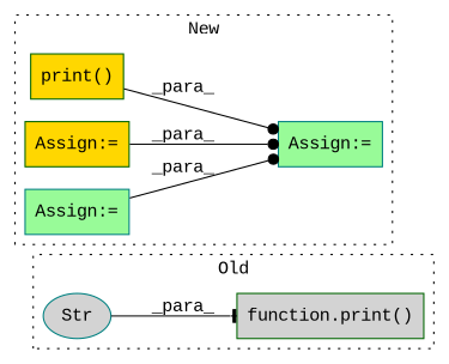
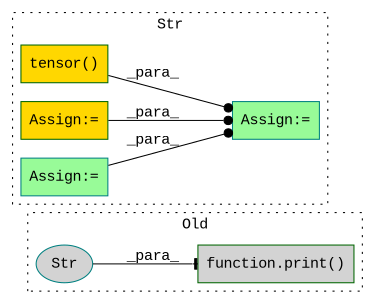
  digraph {
    fontname="Liberation Mono"
    rankdir=LR
    node [a=68 color=darkgreen fillcolor=lightgrey fontname="Liberation Mono" l=3 shape=box style=filled]
    edge [arrowhead=dot fontname="Liberation Mono"]
    n1 [a=75 l="6,1" label="function.print()" s="5802,5826"]
    n2 [a=66 color=teal l=18 label=Str s=5808 shape=ellipse]
-   n3 [a=75 fillcolor=gold l="13,1" label="print()" s="7203,7256"]
+   n3 [a=75 fillcolor=gold l="13,1" label="tensor()" s="7203,7256"]
    n4 [color=teal fillcolor=palegreen label="Assign:=" s=7433]
    n5 [fillcolor=gold label="Assign:=" s=6981]
    n6 [color=teal fillcolor=palegreen label="Assign:=" s=6836]
    subgraph cluster_1 {
      label=Old
      style=dotted
      n1
      n2
    }
    subgraph cluster_2 {
-     label=New
+     label=Str
      style=dotted
      n3
      n4
      n5
      n6
    }
    n2 -> n1 [arrowhead=tee label=_para_]
    n3 -> n4 [label=_para_]
    n5 -> n4 [label=_para_]
    n6 -> n4 [label=_para_]
  }
